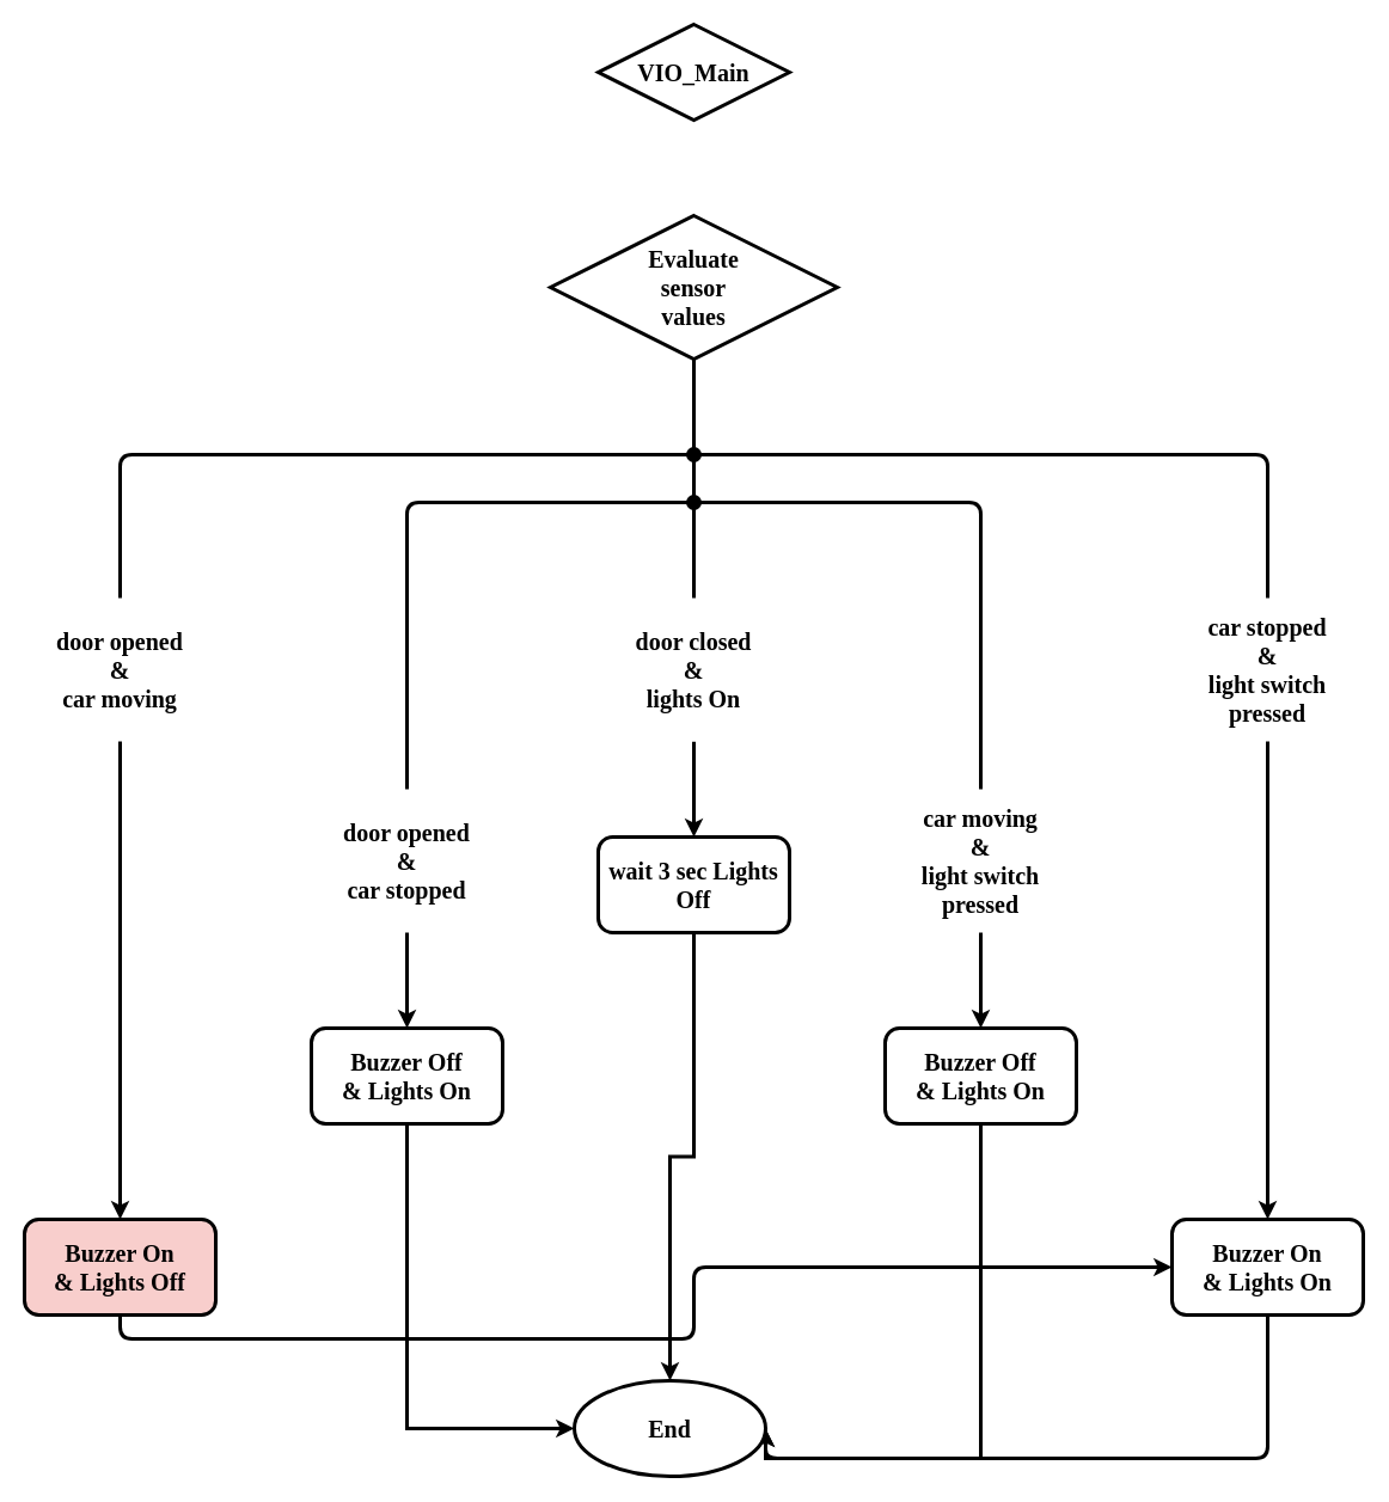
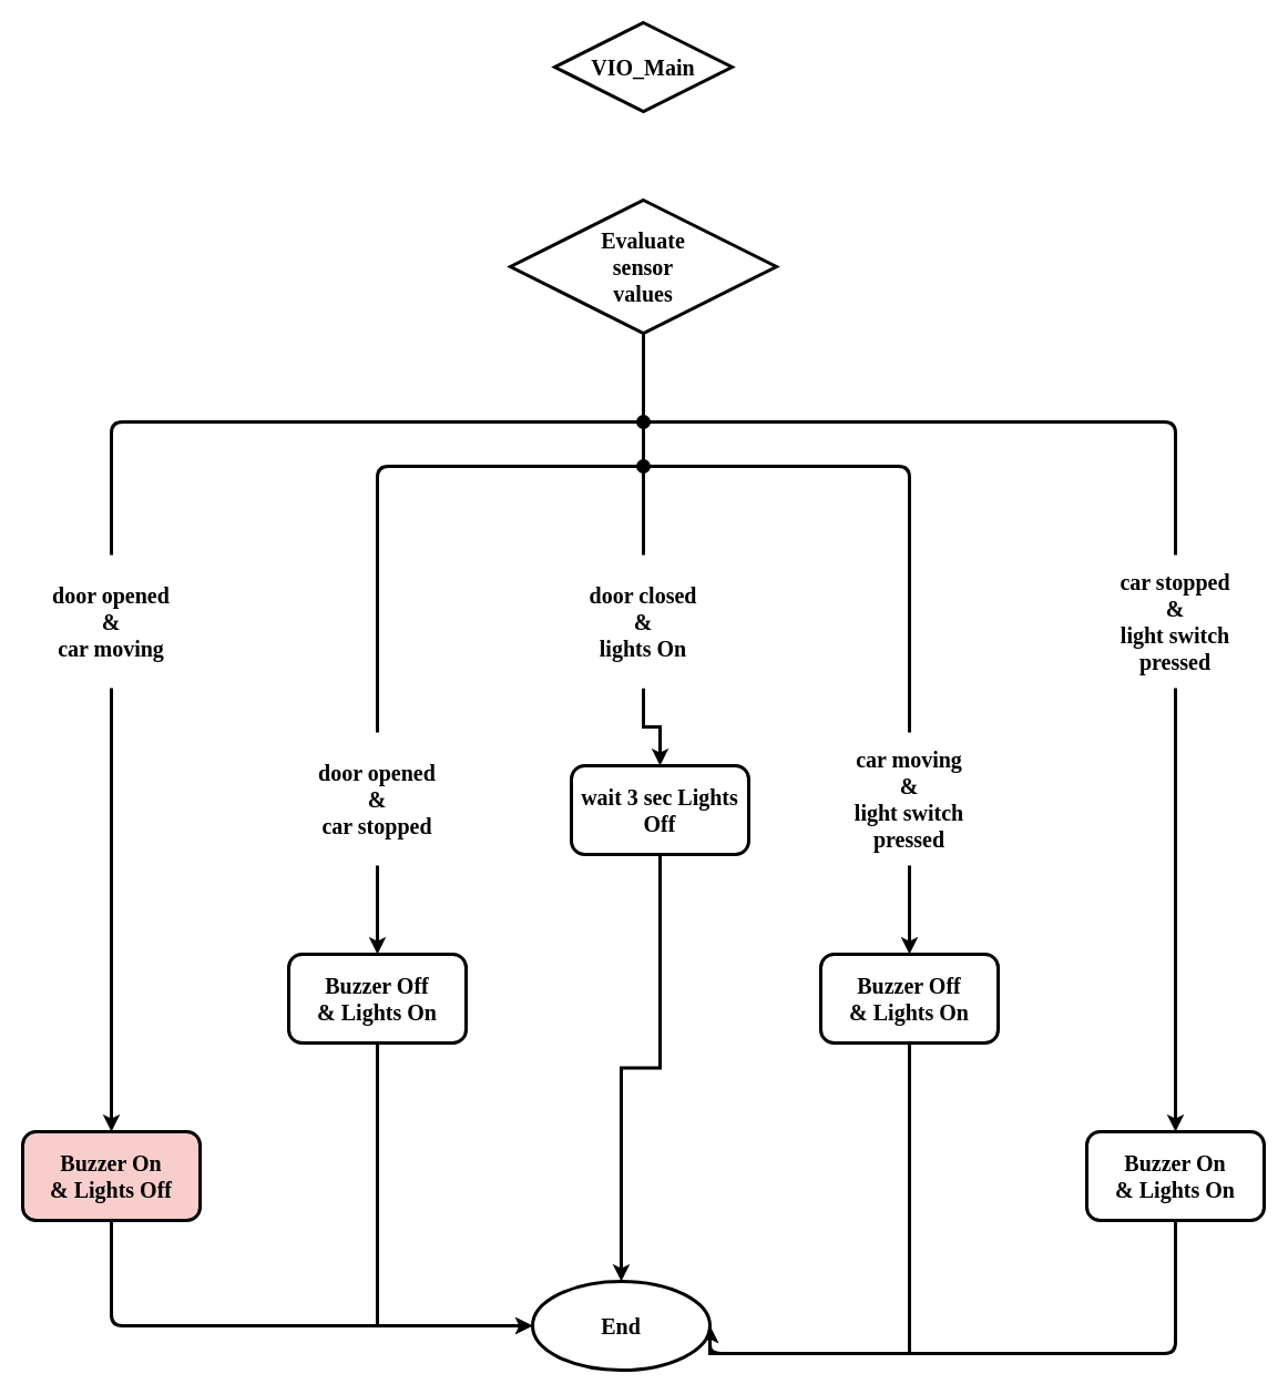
  <mxCell id="0" />
  <mxCell id="1" parent="0" />
  <mxCell id="2" style="edgeStyle=orthogonalEdgeStyle;rounded=0;orthogonalLoop=1;jettySize=auto;html=1;entryX=0.5;entryY=0;entryDx=0;entryDy=0;strokeWidth=3;fontFamily=Lucida Console;fontSize=20;align=center;verticalAlign=middle;" edge="1" parent="1" source="3" target="15"><mxGeometry relative="1" as="geometry" /></mxCell>
- <mxCell id="3" value="wait 3 sec Lights Off" style="rounded=1;whiteSpace=wrap;html=1;fontFamily=Lucida Console;fontSize=20;fontStyle=1;strokeWidth=3;align=center;verticalAlign=middle;" vertex="1" parent="1"><mxGeometry x="500" y="700" width="160" height="80" as="geometry" /></mxCell>
+ <mxCell id="3" value="wait 3 sec Lights Off" style="rounded=1;whiteSpace=wrap;html=1;fontFamily=Lucida Console;fontSize=20;fontStyle=1;strokeWidth=3;align=center;verticalAlign=middle;" vertex="1" parent="1"><mxGeometry x="515" y="690" width="160" height="80" as="geometry" /></mxCell>
  <mxCell id="4" value="" style="edgeStyle=orthogonalEdgeStyle;rounded=0;orthogonalLoop=1;jettySize=auto;html=1;fontFamily=Lucida Console;fontSize=20;strokeWidth=3;startArrow=none;align=center;verticalAlign=middle;" edge="1" parent="1" source="26" target="3"><mxGeometry relative="1" as="geometry" /></mxCell>
  <mxCell id="5" value="&lt;font style=&quot;font-size: 20px;&quot;&gt;Evaluate&lt;br style=&quot;font-size: 20px;&quot;&gt;sensor&lt;br style=&quot;font-size: 20px;&quot;&gt;values&lt;/font&gt;" style="rhombus;whiteSpace=wrap;html=1;fontFamily=Lucida Console;fontSize=20;fontStyle=1;strokeWidth=3;align=center;verticalAlign=middle;" vertex="1" parent="1"><mxGeometry x="460" y="180" width="240" height="120" as="geometry" /></mxCell>
  <mxCell id="6" value="VIO_Main" style="rhombus;whiteSpace=wrap;html=1;fontFamily=Lucida Console;fontSize=20;fontStyle=1;strokeWidth=3;align=center;verticalAlign=middle;" vertex="1" parent="1"><mxGeometry x="500" y="20" width="160" height="80" as="geometry" /></mxCell>
  <mxCell id="7" style="edgeStyle=orthogonalEdgeStyle;rounded=0;orthogonalLoop=1;jettySize=auto;html=1;exitX=0.5;exitY=1;exitDx=0;exitDy=0;entryX=0;entryY=0.5;entryDx=0;entryDy=0;strokeWidth=3;fontFamily=Lucida Console;fontSize=20;align=center;verticalAlign=middle;" edge="1" parent="1" source="8" target="15"><mxGeometry relative="1" as="geometry" /></mxCell>
  <mxCell id="8" value="Buzzer Off&lt;br&gt;&amp;amp; Lights On" style="rounded=1;whiteSpace=wrap;html=1;fontFamily=Lucida Console;fontSize=20;fontStyle=1;strokeWidth=3;align=center;verticalAlign=middle;" vertex="1" parent="1"><mxGeometry x="260" y="860" width="160" height="80" as="geometry" /></mxCell>
- <mxCell id="9" style="edgeStyle=orthogonalEdgeStyle;rounded=1;orthogonalLoop=1;jettySize=auto;html=1;exitX=0.5;exitY=1;exitDx=0;exitDy=0;strokeWidth=3;fontFamily=Lucida Console;fontSize=20;align=center;verticalAlign=middle;" edge="1" parent="1" source="10" target="12"><mxGeometry relative="1" as="geometry" /></mxCell>
+ <mxCell id="9" style="edgeStyle=orthogonalEdgeStyle;rounded=1;orthogonalLoop=1;jettySize=auto;html=1;exitX=0.5;exitY=1;exitDx=0;exitDy=0;entryX=0;entryY=0.5;entryDx=0;entryDy=0;strokeWidth=3;fontFamily=Lucida Console;fontSize=20;align=center;verticalAlign=middle;" edge="1" parent="1" source="10" target="15"><mxGeometry relative="1" as="geometry" /></mxCell>
  <mxCell id="10" value="Buzzer On&lt;br style=&quot;font-size: 20px;&quot;&gt;&amp;amp; Lights Off" style="rounded=1;whiteSpace=wrap;html=1;fontFamily=Lucida Console;fontSize=20;fontStyle=1;strokeWidth=3;align=center;verticalAlign=middle;fillColor=#f8cecc;" vertex="1" parent="1"><mxGeometry x="20" y="1020" width="160" height="80" as="geometry" /></mxCell>
  <mxCell id="11" style="edgeStyle=orthogonalEdgeStyle;rounded=1;orthogonalLoop=1;jettySize=auto;html=1;entryX=1;entryY=0.5;entryDx=0;entryDy=0;strokeWidth=3;fontFamily=Lucida Console;fontSize=20;align=center;verticalAlign=middle;" edge="1" parent="1" source="12" target="15"><mxGeometry relative="1" as="geometry"><Array as="points"><mxPoint x="1060" y="1220" /></Array></mxGeometry></mxCell>
  <mxCell id="12" value="Buzzer On&lt;br&gt;&amp;amp; Lights On" style="rounded=1;whiteSpace=wrap;html=1;fontFamily=Lucida Console;fontSize=20;fontStyle=1;strokeWidth=3;align=center;verticalAlign=middle;" vertex="1" parent="1"><mxGeometry x="980" y="1020" width="160" height="80" as="geometry" /></mxCell>
  <mxCell id="13" style="edgeStyle=orthogonalEdgeStyle;rounded=0;orthogonalLoop=1;jettySize=auto;html=1;entryX=1;entryY=0.5;entryDx=0;entryDy=0;strokeWidth=3;fontFamily=Lucida Console;fontSize=20;align=center;verticalAlign=middle;" edge="1" parent="1" source="14" target="15"><mxGeometry relative="1" as="geometry"><Array as="points"><mxPoint x="820" y="1220" /></Array></mxGeometry></mxCell>
  <mxCell id="14" value="Buzzer Off&lt;br&gt;&amp;amp; Lights On" style="rounded=1;whiteSpace=wrap;html=1;fontFamily=Lucida Console;fontSize=20;fontStyle=1;strokeWidth=3;align=center;verticalAlign=middle;" vertex="1" parent="1"><mxGeometry x="740" y="860" width="160" height="80" as="geometry" /></mxCell>
  <mxCell id="15" value="End" style="ellipse;whiteSpace=wrap;html=1;fontFamily=Lucida Console;fontSize=20;fontStyle=1;strokeWidth=3;align=center;verticalAlign=middle;" vertex="1" parent="1"><mxGeometry x="480" y="1155" width="160" height="80" as="geometry" /></mxCell>
  <mxCell id="16" value="" style="endArrow=classic;html=1;rounded=1;strokeWidth=3;fontFamily=Lucida Console;fontSize=20;entryX=0.5;entryY=0;entryDx=0;entryDy=0;exitX=0;exitY=0.5;exitDx=0;exitDy=0;align=center;verticalAlign=middle;" edge="1" parent="1" source="22" target="8"><mxGeometry width="50" height="50" relative="1" as="geometry"><mxPoint x="570" y="420" as="sourcePoint" /><mxPoint x="560" y="620" as="targetPoint" /><Array as="points"><mxPoint x="340" y="420" /></Array></mxGeometry></mxCell>
  <mxCell id="17" value="" style="endArrow=classic;html=1;rounded=1;strokeWidth=3;fontFamily=Lucida Console;fontSize=20;entryX=0.5;entryY=0;entryDx=0;entryDy=0;align=center;verticalAlign=middle;" edge="1" parent="1" source="22" target="14"><mxGeometry width="50" height="50" relative="1" as="geometry"><mxPoint x="590" y="420" as="sourcePoint" /><mxPoint x="560" y="620" as="targetPoint" /><Array as="points"><mxPoint x="820" y="420" /></Array></mxGeometry></mxCell>
  <mxCell id="18" value="" style="endArrow=classic;html=1;rounded=1;strokeWidth=3;fontFamily=Lucida Console;fontSize=20;align=center;verticalAlign=middle;" edge="1" parent="1" source="20" target="10"><mxGeometry width="50" height="50" relative="1" as="geometry"><mxPoint x="570" y="380" as="sourcePoint" /><mxPoint x="100" y="580" as="targetPoint" /><Array as="points"><mxPoint x="100" y="380" /></Array></mxGeometry></mxCell>
  <mxCell id="19" value="" style="endArrow=classic;html=1;rounded=1;strokeWidth=3;fontFamily=Lucida Console;fontSize=20;entryX=0.5;entryY=0;entryDx=0;entryDy=0;align=center;verticalAlign=middle;" edge="1" parent="1" source="20" target="12"><mxGeometry width="50" height="50" relative="1" as="geometry"><mxPoint x="590" y="380" as="sourcePoint" /><mxPoint x="1060" y="580" as="targetPoint" /><Array as="points"><mxPoint x="1060" y="380" /></Array></mxGeometry></mxCell>
  <mxCell id="20" value="" style="ellipse;whiteSpace=wrap;html=1;aspect=fixed;strokeWidth=3;fontFamily=Lucida Console;fontSize=20;fillColor=#000000;align=center;verticalAlign=middle;" vertex="1" parent="1"><mxGeometry x="575" y="375" width="10" height="10" as="geometry" /></mxCell>
  <mxCell id="21" value="" style="edgeStyle=orthogonalEdgeStyle;rounded=0;orthogonalLoop=1;jettySize=auto;html=1;fontFamily=Lucida Console;fontSize=20;strokeWidth=3;endArrow=none;align=center;verticalAlign=middle;" edge="1" parent="1" source="5" target="20"><mxGeometry relative="1" as="geometry"><mxPoint y="340" as="sourcePoint" x="580" /><mxPoint y="460" as="targetPoint" x="580" /></mxGeometry></mxCell>
  <mxCell id="22" value="" style="ellipse;whiteSpace=wrap;html=1;aspect=fixed;strokeWidth=3;fontFamily=Lucida Console;fontSize=20;fillColor=#000000;align=center;verticalAlign=middle;" vertex="1" parent="1"><mxGeometry x="575" y="415" width="10" height="10" as="geometry" /></mxCell>
  <mxCell id="23" value="" style="edgeStyle=orthogonalEdgeStyle;rounded=0;orthogonalLoop=1;jettySize=auto;html=1;fontFamily=Lucida Console;fontSize=20;strokeWidth=3;startArrow=none;endArrow=none;align=center;verticalAlign=middle;" edge="1" parent="1" source="20" target="22"><mxGeometry relative="1" as="geometry"><mxPoint y="385" as="sourcePoint" x="580" /><mxPoint y="460" as="targetPoint" x="580" /></mxGeometry></mxCell>
  <mxCell id="24" value="&lt;font style=&quot;font-size: 20px;&quot;&gt;&lt;b style=&quot;font-size: 20px;&quot;&gt;door opened&lt;br style=&quot;font-size: 20px;&quot;&gt;&amp;amp;&lt;br style=&quot;font-size: 20px;&quot;&gt;car moving&lt;/b&gt;&lt;/font&gt;" style="text;html=1;strokeColor=none;fillColor=default;align=center;verticalAlign=middle;whiteSpace=wrap;rounded=1;strokeWidth=3;fontFamily=Lucida Console;fontSize=20;" vertex="1" parent="1"><mxGeometry x="20" y="500" width="160" height="120" as="geometry" /></mxCell>
  <mxCell id="25" value="&lt;font style=&quot;font-size: 20px;&quot;&gt;&lt;b style=&quot;font-size: 20px;&quot;&gt;door opened&lt;br style=&quot;font-size: 20px;&quot;&gt;&amp;amp;&lt;br style=&quot;font-size: 20px;&quot;&gt;car stopped&lt;/b&gt;&lt;/font&gt;" style="text;html=1;strokeColor=none;fillColor=default;align=center;verticalAlign=middle;whiteSpace=wrap;rounded=1;strokeWidth=3;fontFamily=Lucida Console;fontSize=20;" vertex="1" parent="1"><mxGeometry x="260" y="660" width="160" height="120" as="geometry" /></mxCell>
  <mxCell id="26" value="&lt;font style=&quot;font-size: 20px;&quot;&gt;&lt;b style=&quot;font-size: 20px;&quot;&gt;door closed&lt;br style=&quot;font-size: 20px;&quot;&gt;&amp;amp;&lt;br style=&quot;font-size: 20px;&quot;&gt;lights On&lt;br style=&quot;font-size: 20px;&quot;&gt;&lt;/b&gt;&lt;/font&gt;" style="text;html=1;strokeColor=none;fillColor=default;align=center;verticalAlign=middle;whiteSpace=wrap;rounded=1;strokeWidth=3;fontFamily=Lucida Console;fontSize=20;" vertex="1" parent="1"><mxGeometry x="500" y="500" width="160" height="120" as="geometry" /></mxCell>
  <mxCell id="27" value="" style="edgeStyle=orthogonalEdgeStyle;rounded=0;orthogonalLoop=1;jettySize=auto;html=1;fontFamily=Lucida Console;fontSize=20;strokeWidth=3;startArrow=none;endArrow=none;align=center;verticalAlign=middle;" edge="1" parent="1" source="22" target="26"><mxGeometry relative="1" as="geometry"><mxPoint y="425" as="sourcePoint" x="580" /><mxPoint y="700" as="targetPoint" x="580" /></mxGeometry></mxCell>
  <mxCell id="28" value="&lt;font style=&quot;font-size: 20px;&quot;&gt;&lt;b style=&quot;font-size: 20px;&quot;&gt;car moving&lt;br style=&quot;font-size: 20px;&quot;&gt;&amp;amp;&lt;br style=&quot;font-size: 20px;&quot;&gt;light switch&lt;br style=&quot;font-size: 20px;&quot;&gt;pressed&lt;br style=&quot;font-size: 20px;&quot;&gt;&lt;/b&gt;&lt;/font&gt;" style="text;html=1;strokeColor=none;fillColor=default;align=center;verticalAlign=middle;whiteSpace=wrap;rounded=1;strokeWidth=3;fontFamily=Lucida Console;fontSize=20;" vertex="1" parent="1"><mxGeometry x="740" y="660" width="160" height="120" as="geometry" /></mxCell>
  <mxCell id="29" value="&lt;b style=&quot;font-size: 20px;&quot;&gt;car stopped&lt;br style=&quot;font-size: 20px;&quot;&gt;&amp;amp;&lt;br style=&quot;font-size: 20px;&quot;&gt;light switch&lt;br style=&quot;font-size: 20px;&quot;&gt;pressed&lt;/b&gt;" style="text;html=1;strokeColor=none;fillColor=default;align=center;verticalAlign=middle;whiteSpace=wrap;rounded=1;strokeWidth=3;fontFamily=Lucida Console;fontSize=20;" vertex="1" parent="1"><mxGeometry x="980" y="500" width="160" height="120" as="geometry" /></mxCell>
